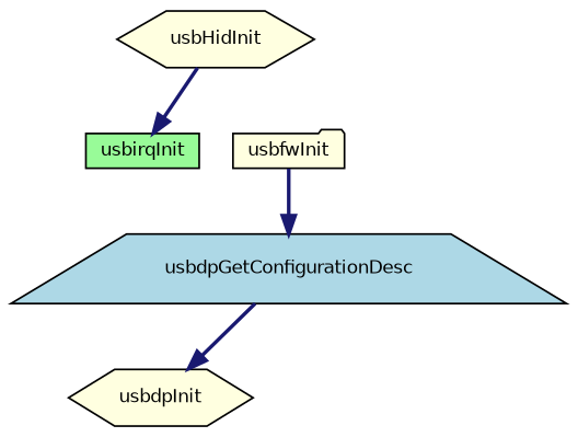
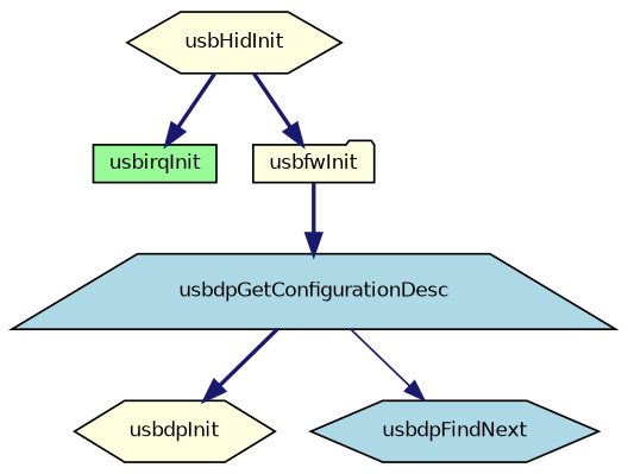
  digraph {
    rankdir=TB
    node [color=black fillcolor=lightyellow fontname=Helvetica fontsize=10 shape=hexagon style=filled]
    edge [color=midnightblue fontname=Helvetica fontsize=10 labelfontname=Helvetica labelfontsize=10 style=bold]
    n1 [fontcolor=black height=0.2 label=usbHidInit width=0.4]
    n2 [fillcolor=palegreen height=0.2 label=usbirqInit shape=box width=0.4]
    n3 [height=0.2 label=usbfwInit shape=folder width=0.4]
    n4 [fillcolor=lightblue height=0.2 label=usbdpGetConfigurationDesc shape=trapezium width=0.4]
    n5 [height=0.2 label=usbdpInit width=0.4]
+   n6 [fillcolor=lightblue height=0.2 label=usbdpFindNext width=0.4]
    n1 -> n2
+   n1 -> n3
    n3 -> n4
    n4 -> n5
+   n4 -> n6 [style=solid]
  }
